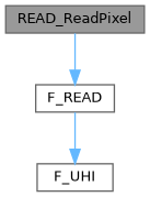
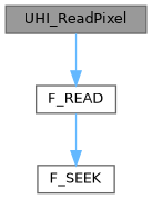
  digraph {
    rankdir=TB
    node [color=grey40 fillcolor=white fontname=Helvetica fontsize=10 shape=box style=filled]
    edge [color=steelblue1 fontname=Helvetica fontsize=10 labelfontname=Helvetica labelfontsize=10 style=solid]
-   n1 [color=gray40 fillcolor=grey60 fontcolor=black height=0.2 label=READ_ReadPixel width=0.4]
+   n1 [color=gray40 fillcolor=grey60 fontcolor=black height=0.2 label=UHI_ReadPixel width=0.4]
    n2 [height=0.2 label=F_READ width=0.4]
-   n3 [height=0.2 label=F_UHI width=0.4]
+   n3 [height=0.2 label=F_SEEK width=0.4]
    n1 -> n2
    n2 -> n3
  }
